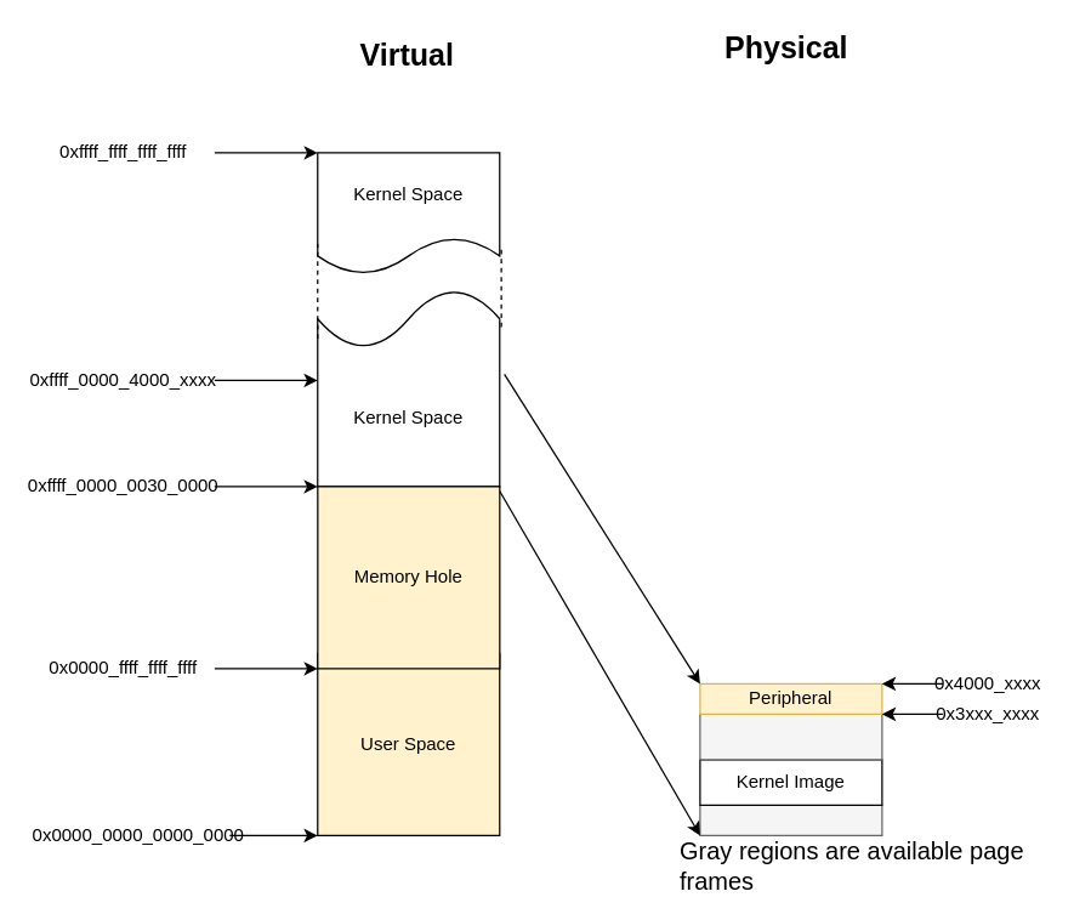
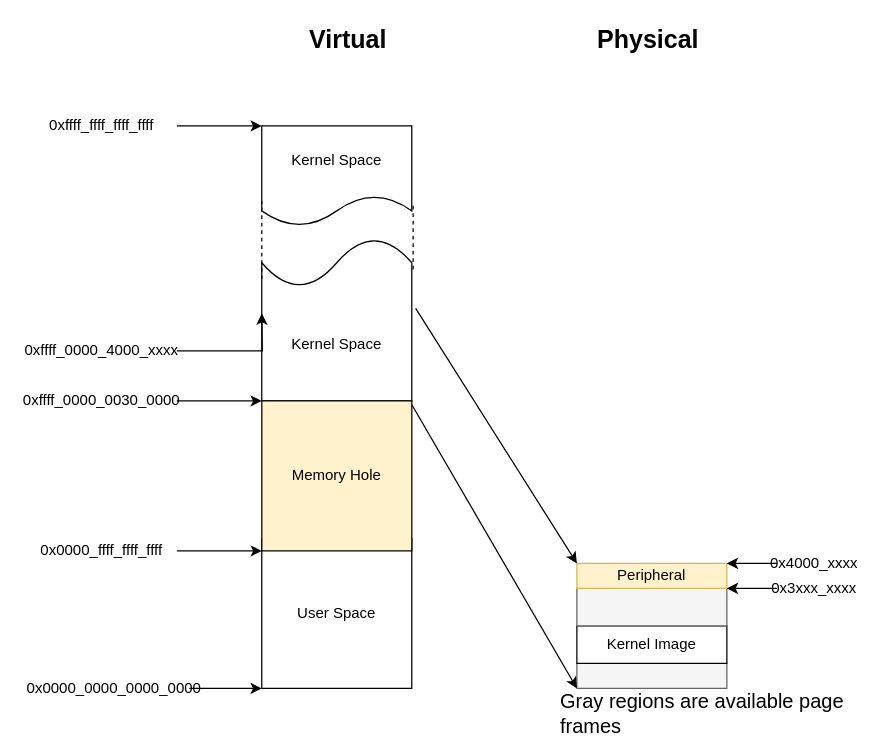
  <mxCell id="0" />
  <mxCell id="1" parent="0" />
- <mxCell id="2" value="User Space" style="rounded=0;whiteSpace=wrap;html=1;fillColor=#fff2cc;" vertex="1" parent="1"><mxGeometry x="208.92" y="430" width="120" height="120" as="geometry" /></mxCell>
+ <mxCell id="2" value="User Space" style="rounded=0;whiteSpace=wrap;html=1;" vertex="1" parent="1"><mxGeometry x="208.92" y="430" width="120" height="120" as="geometry" /></mxCell>
  <mxCell id="3" value="" style="rounded=0;whiteSpace=wrap;html=1;fillColor=#f5f5f5;strokeColor=#666666;fontColor=#333333;" vertex="1" parent="1"><mxGeometry x="461" y="530" width="120" height="20" as="geometry" /></mxCell>
  <mxCell id="4" value="Kernel Image" style="rounded=0;whiteSpace=wrap;html=1;" vertex="1" parent="1"><mxGeometry x="461" y="500" width="120" height="30" as="geometry" /></mxCell>
  <mxCell id="5" value="" style="rounded=0;whiteSpace=wrap;html=1;fillColor=#f5f5f5;strokeColor=#666666;fontColor=#333333;" vertex="1" parent="1"><mxGeometry x="461" y="470" width="120" height="30" as="geometry" /></mxCell>
  <mxCell id="6" value="" style="endArrow=classic;html=1;exitX=0.983;exitY=-0.012;exitDx=0;exitDy=0;exitPerimeter=0;entryX=0;entryY=1;entryDx=0;entryDy=0;" edge="1" parent="1" target="3"><mxGeometry width="50" height="50" relative="1" as="geometry"><mxPoint x="326.88" y="319.52" as="sourcePoint" /><mxPoint x="448.96" y="360" as="targetPoint" /></mxGeometry></mxCell>
  <mxCell id="7" value="" style="edgeStyle=orthogonalEdgeStyle;rounded=0;orthogonalLoop=1;jettySize=auto;html=1;" edge="1" parent="1" source="8"><mxGeometry relative="1" as="geometry"><mxPoint x="208.92" y="550" as="targetPoint" /></mxGeometry></mxCell>
  <mxCell id="8" value="0x0000_0000_0000_0000" style="text;html=1;strokeColor=none;fillColor=none;align=center;verticalAlign=middle;whiteSpace=wrap;rounded=0;" vertex="1" parent="1"><mxGeometry x="30.96" y="540" width="120" height="20" as="geometry" /></mxCell>
  <mxCell id="9" value="" style="edgeStyle=orthogonalEdgeStyle;rounded=0;orthogonalLoop=1;jettySize=auto;html=1;entryX=-0.017;entryY=0.938;entryDx=0;entryDy=0;entryPerimeter=0;" edge="1" parent="1" source="10"><mxGeometry relative="1" as="geometry"><mxPoint x="208.96" y="440.08" as="targetPoint" /></mxGeometry></mxCell>
  <mxCell id="10" value="0x0000_ffff_ffff_ffff" style="text;html=1;strokeColor=none;fillColor=none;align=center;verticalAlign=middle;whiteSpace=wrap;rounded=0;" vertex="1" parent="1"><mxGeometry x="21" y="430" width="120" height="20" as="geometry" /></mxCell>
  <mxCell id="11" value="" style="edgeStyle=orthogonalEdgeStyle;rounded=0;orthogonalLoop=1;jettySize=auto;html=1;entryX=-0.017;entryY=0.938;entryDx=0;entryDy=0;entryPerimeter=0;" edge="1" parent="1" source="12"><mxGeometry relative="1" as="geometry"><mxPoint x="208.92" y="320.08" as="targetPoint" /></mxGeometry></mxCell>
  <mxCell id="12" value="0xffff_0000_0030_0000" style="text;html=1;strokeColor=none;fillColor=none;align=center;verticalAlign=middle;whiteSpace=wrap;rounded=0;" vertex="1" parent="1"><mxGeometry x="20.96" y="310" width="120" height="20" as="geometry" /></mxCell>
  <mxCell id="13" value="" style="edgeStyle=orthogonalEdgeStyle;rounded=0;orthogonalLoop=1;jettySize=auto;html=1;entryX=-0.017;entryY=0.938;entryDx=0;entryDy=0;entryPerimeter=0;" edge="1" parent="1" source="14"><mxGeometry relative="1" as="geometry"><mxPoint x="208.96" y="100.08" as="targetPoint" /></mxGeometry></mxCell>
  <mxCell id="14" value="0xffff_ffff_ffff_ffff" style="text;html=1;strokeColor=none;fillColor=none;align=center;verticalAlign=middle;whiteSpace=wrap;rounded=0;" vertex="1" parent="1"><mxGeometry x="21" y="90" width="120" height="20" as="geometry" /></mxCell>
  <mxCell id="15" value="Peripheral" style="rounded=0;whiteSpace=wrap;html=1;fillColor=#fff2cc;strokeColor=#d6b656;" vertex="1" parent="1"><mxGeometry x="461" y="450" width="120" height="20" as="geometry" /></mxCell>
  <mxCell id="16" value="" style="edgeStyle=orthogonalEdgeStyle;rounded=0;orthogonalLoop=1;jettySize=auto;html=1;" edge="1" parent="1" source="17"><mxGeometry relative="1" as="geometry"><mxPoint x="581" y="470" as="targetPoint" /><Array as="points"><mxPoint x="581" y="470" /><mxPoint x="581" y="470" /></Array></mxGeometry></mxCell>
  <mxCell id="17" value="0x3xxx_xxxx" style="text;html=1;strokeColor=none;fillColor=none;align=center;verticalAlign=middle;whiteSpace=wrap;rounded=0;" vertex="1" parent="1"><mxGeometry x="621" y="460" width="60" height="20" as="geometry" /></mxCell>
  <mxCell id="18" value="" style="edgeStyle=orthogonalEdgeStyle;rounded=0;orthogonalLoop=1;jettySize=auto;html=1;" edge="1" parent="1" source="19"><mxGeometry relative="1" as="geometry"><mxPoint x="581" y="450" as="targetPoint" /><Array as="points"><mxPoint x="581" y="450" /><mxPoint x="581" y="450" /></Array></mxGeometry></mxCell>
  <mxCell id="19" value="0x4000_xxxx" style="text;html=1;strokeColor=none;fillColor=none;align=center;verticalAlign=middle;whiteSpace=wrap;rounded=0;" vertex="1" parent="1"><mxGeometry x="621" y="440" width="60" height="20" as="geometry" /></mxCell>
- <mxCell id="20" value="&lt;b&gt;&lt;font style=&quot;font-size: 20px&quot;&gt;Virtual&amp;nbsp;&lt;/font&gt;&lt;/b&gt;" style="text;html=1;strokeColor=none;fillColor=none;align=center;verticalAlign=middle;whiteSpace=wrap;rounded=0;" vertex="1" parent="1"><mxGeometry x="151" y="25" width="240" height="20" as="geometry" /></mxCell>
+ <mxCell id="20" value="&lt;b&gt;&lt;font style=&quot;font-size: 20px&quot;&gt;Virtual&amp;nbsp;&lt;/font&gt;&lt;/b&gt;" style="text;html=1;strokeColor=none;fillColor=none;align=center;verticalAlign=middle;whiteSpace=wrap;rounded=0;" vertex="1" parent="1"><mxGeometry x="161" y="20" width="240" height="20" as="geometry" /></mxCell>
  <mxCell id="21" value="&lt;b&gt;&lt;font style=&quot;font-size: 20px&quot;&gt;Physical&amp;nbsp;&lt;/font&gt;&lt;/b&gt;" style="text;html=1;strokeColor=none;fillColor=none;align=center;verticalAlign=middle;whiteSpace=wrap;rounded=0;" vertex="1" parent="1"><mxGeometry x="401" y="20" width="240" height="20" as="geometry" /></mxCell>
  <mxCell id="22" value="&lt;font style=&quot;font-size: 16px&quot;&gt;Gray regions are available page frames&lt;/font&gt;" style="text;html=1;strokeColor=none;fillColor=none;align=left;verticalAlign=middle;whiteSpace=wrap;rounded=0;" vertex="1" parent="1"><mxGeometry x="446" y="560" width="240" height="20" as="geometry" /></mxCell>
  <mxCell id="23" value="&lt;span&gt;Kernel Space&lt;/span&gt;" style="shape=document;whiteSpace=wrap;html=1;boundedLbl=1;direction=west;" vertex="1" parent="1"><mxGeometry x="208.92" y="190" width="120" height="130" as="geometry" /></mxCell>
  <mxCell id="24" value="Kernel Space" style="shape=document;whiteSpace=wrap;html=1;boundedLbl=1;" vertex="1" parent="1"><mxGeometry x="208.92" y="100" width="120" height="80" as="geometry" /></mxCell>
  <mxCell id="25" value="" style="endArrow=classic;html=1;exitX=-0.026;exitY=0.569;exitDx=0;exitDy=0;exitPerimeter=0;entryX=0;entryY=0;entryDx=0;entryDy=0;" edge="1" parent="1" source="23" target="15"><mxGeometry width="50" height="50" relative="1" as="geometry"><mxPoint x="328.96" y="219.52" as="sourcePoint" /><mxPoint x="451.04" y="510" as="targetPoint" /></mxGeometry></mxCell>
  <mxCell id="26" value="" style="edgeStyle=orthogonalEdgeStyle;rounded=0;orthogonalLoop=1;jettySize=auto;html=1;entryX=-0.017;entryY=0.938;entryDx=0;entryDy=0;entryPerimeter=0;" edge="1" parent="1" source="27"><mxGeometry relative="1" as="geometry"><mxPoint x="208.92" y="250.08" as="targetPoint" /></mxGeometry></mxCell>
- <mxCell id="27" value="0xffff_0000_4000_xxxx" style="text;html=1;strokeColor=none;fillColor=none;align=center;verticalAlign=middle;whiteSpace=wrap;rounded=0;" vertex="1" parent="1"><mxGeometry x="20.96" y="240" width="120" height="20" as="geometry" /></mxCell>
+ <mxCell id="27" value="0xffff_0000_4000_xxxx" style="text;html=1;strokeColor=none;fillColor=none;align=center;verticalAlign=middle;whiteSpace=wrap;rounded=0;" vertex="1" parent="1"><mxGeometry x="20.96" y="270" width="120" height="20" as="geometry" /></mxCell>
  <mxCell id="28" value="Memory Hole" style="rounded=0;whiteSpace=wrap;html=1;fillColor=#fff2cc;" vertex="1" parent="1"><mxGeometry x="208.96" y="320" width="120" height="120" as="geometry" /></mxCell>
  <mxCell id="29" value="" style="endArrow=none;dashed=1;html=1;entryX=0;entryY=0.75;entryDx=0;entryDy=0;exitX=1;exitY=0.75;exitDx=0;exitDy=0;" edge="1" parent="1" source="23" target="24"><mxGeometry width="50" height="50" relative="1" as="geometry"><mxPoint x="391" y="380" as="sourcePoint" /><mxPoint x="441" y="330" as="targetPoint" /></mxGeometry></mxCell>
  <mxCell id="30" value="" style="endArrow=none;dashed=1;html=1;exitX=-0.009;exitY=0.808;exitDx=0;exitDy=0;exitPerimeter=0;" edge="1" parent="1" source="23"><mxGeometry width="50" height="50" relative="1" as="geometry"><mxPoint x="391" y="380" as="sourcePoint" /><mxPoint x="330" y="163" as="targetPoint" /></mxGeometry></mxCell>
